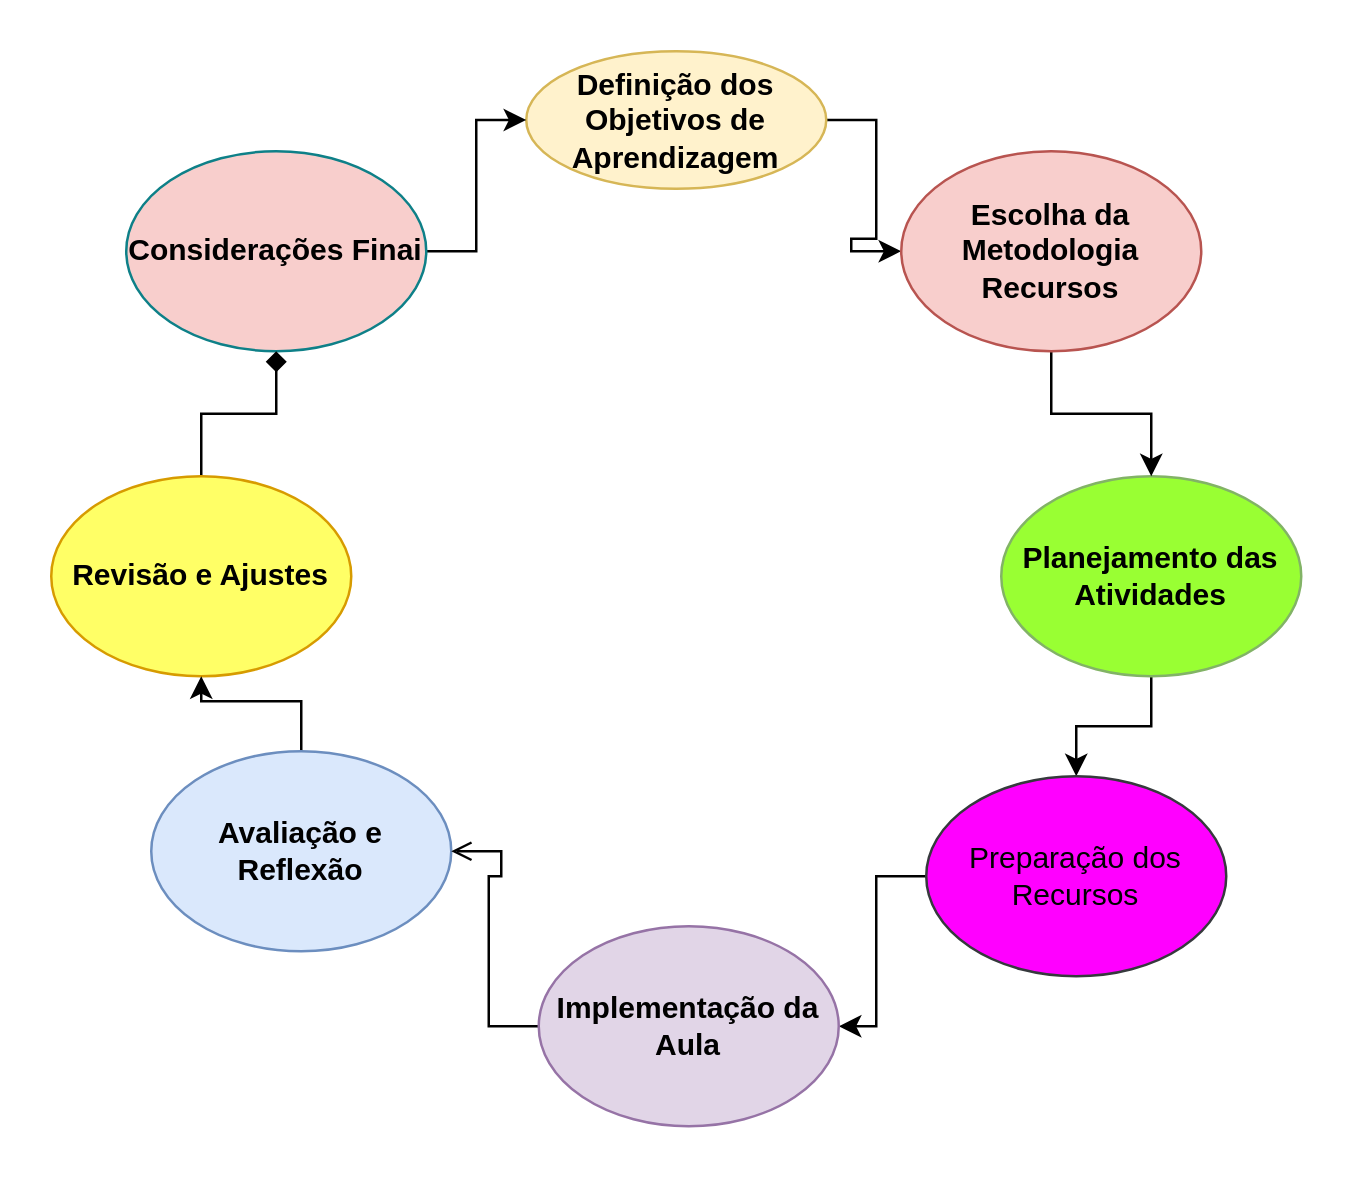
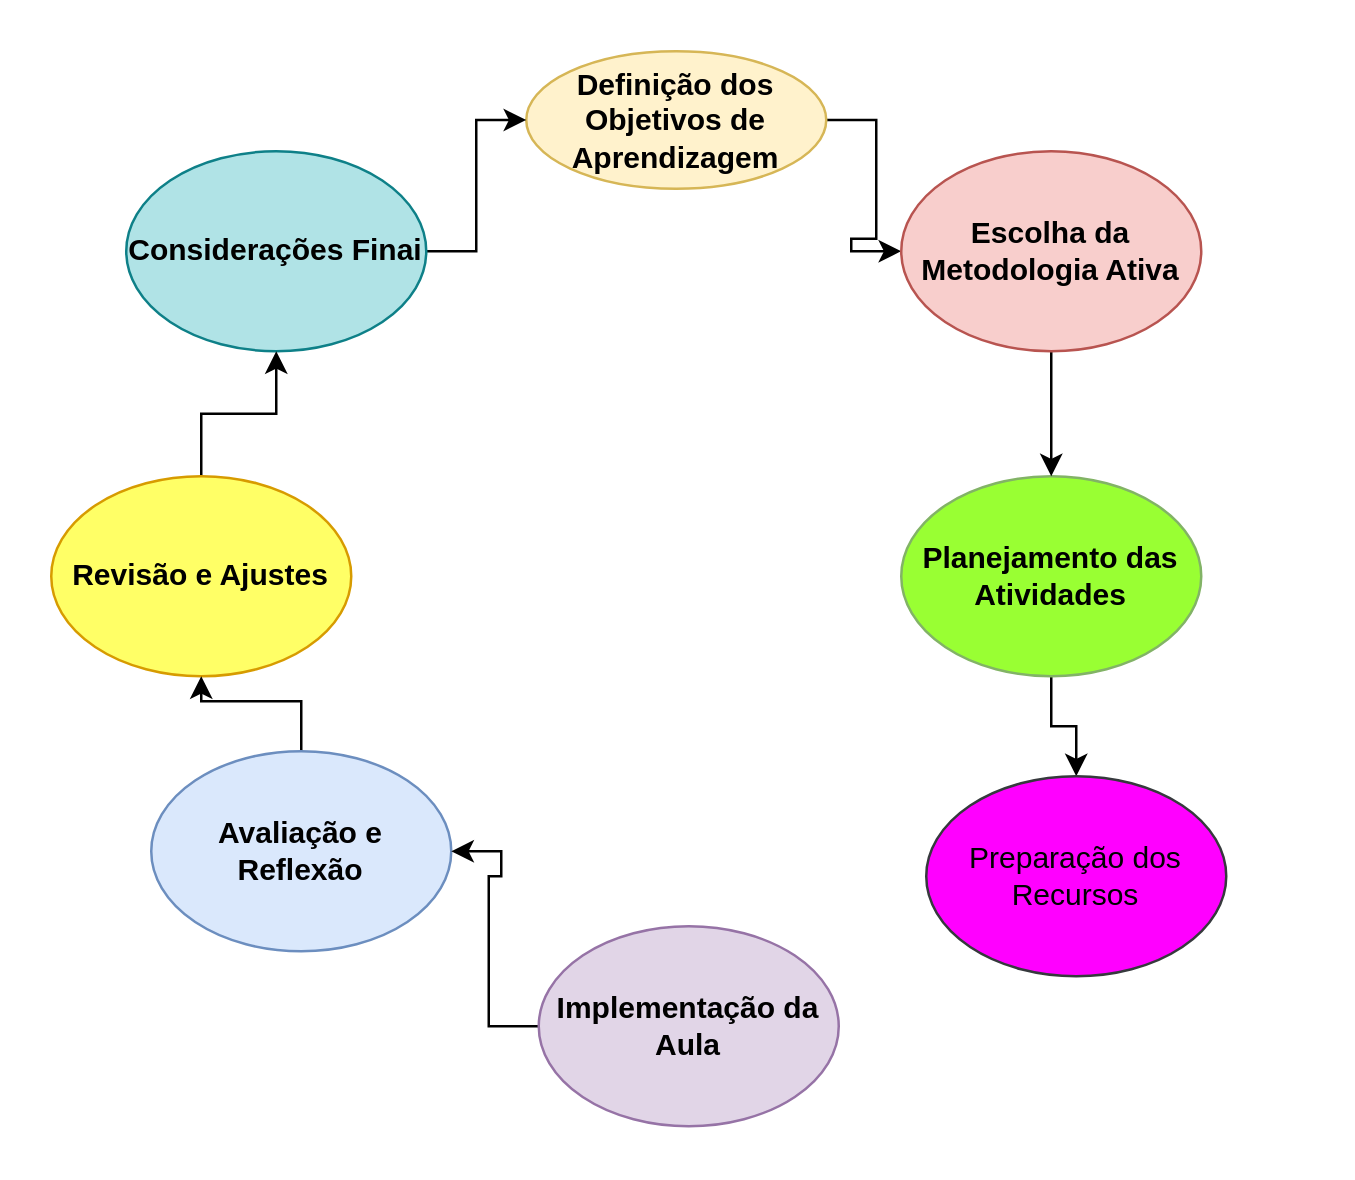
  <mxCell id="0" />
  <mxCell id="1" parent="0" />
  <mxCell id="2" value="" style="edgeStyle=orthogonalEdgeStyle;rounded=0;orthogonalLoop=1;jettySize=auto;html=1;" edge="1" parent="1" source="3" target="7"><mxGeometry relative="1" as="geometry" /></mxCell>
  <mxCell id="3" value="&lt;b&gt;Definição dos Objetivos de Aprendizagem&lt;/b&gt;" style="ellipse;whiteSpace=wrap;html=1;fillColor=#fff2cc;strokeColor=#d6b656;" vertex="1" parent="1"><mxGeometry x="210" y="20" width="120" height="55" as="geometry" /></mxCell>
  <mxCell id="4" value="" style="edgeStyle=orthogonalEdgeStyle;rounded=0;orthogonalLoop=1;jettySize=auto;html=1;" edge="1" parent="1" source="5" target="11"><mxGeometry relative="1" as="geometry" /></mxCell>
- <mxCell id="5" value="&lt;b&gt;Planejamento das Atividades&lt;/b&gt;" style="ellipse;whiteSpace=wrap;html=1;fillColor=#99FF33;strokeColor=#82b366;" vertex="1" parent="1"><mxGeometry x="400" y="190" width="120" height="80" as="geometry" /></mxCell>
+ <mxCell id="5" value="&lt;b&gt;Planejamento das Atividades&lt;/b&gt;" style="ellipse;whiteSpace=wrap;html=1;fillColor=#99FF33;strokeColor=#82b366;" vertex="1" parent="1"><mxGeometry x="360" y="190" width="120" height="80" as="geometry" /></mxCell>
  <mxCell id="6" value="" style="edgeStyle=orthogonalEdgeStyle;rounded=0;orthogonalLoop=1;jettySize=auto;html=1;" edge="1" parent="1" source="7" target="5"><mxGeometry relative="1" as="geometry" /></mxCell>
- <mxCell id="7" value="&lt;b&gt;Escolha da Metodologia Recursos&lt;/b&gt;" style="ellipse;whiteSpace=wrap;html=1;fillColor=#f8cecc;strokeColor=#b85450;" vertex="1" parent="1"><mxGeometry x="360" y="60" width="120" height="80" as="geometry" /></mxCell>
+ <mxCell id="7" value="&lt;b&gt;Escolha da Metodologia Ativa&lt;/b&gt;" style="ellipse;whiteSpace=wrap;html=1;fillColor=#f8cecc;strokeColor=#b85450;" vertex="1" parent="1"><mxGeometry x="360" y="60" width="120" height="80" as="geometry" /></mxCell>
  <mxCell id="8" value="" style="edgeStyle=orthogonalEdgeStyle;rounded=0;orthogonalLoop=1;jettySize=auto;html=1;" edge="1" parent="1" source="9" target="3"><mxGeometry relative="1" as="geometry" /></mxCell>
- <mxCell id="9" value="&lt;b&gt;Considerações Finai&lt;/b&gt;" style="ellipse;whiteSpace=wrap;html=1;fillColor=#f8cecc;strokeColor=#0e8088;" vertex="1" parent="1"><mxGeometry x="50" y="60" width="120" height="80" as="geometry" /></mxCell>
- <mxCell id="10" value="" style="edgeStyle=orthogonalEdgeStyle;rounded=0;orthogonalLoop=1;jettySize=auto;html=1;" edge="1" parent="1" source="11" target="17"><mxGeometry relative="1" as="geometry" /></mxCell>
+ <mxCell id="9" value="&lt;b&gt;Considerações Finai&lt;/b&gt;" style="ellipse;whiteSpace=wrap;html=1;fillColor=#b0e3e6;strokeColor=#0e8088;" vertex="1" parent="1"><mxGeometry x="50" y="60" width="120" height="80" as="geometry" /></mxCell>
  <mxCell id="11" value="Preparação dos Recursos" style="ellipse;whiteSpace=wrap;html=1;fillColor=#FF00FF;strokeColor=#36393d;" vertex="1" parent="1"><mxGeometry x="370" y="310" width="120" height="80" as="geometry" /></mxCell>
- <mxCell id="12" value="" style="edgeStyle=orthogonalEdgeStyle;rounded=0;orthogonalLoop=1;jettySize=auto;html=1;endArrow=diamond;" edge="1" parent="1" source="13" target="9"><mxGeometry relative="1" as="geometry" /></mxCell>
+ <mxCell id="12" value="" style="edgeStyle=orthogonalEdgeStyle;rounded=0;orthogonalLoop=1;jettySize=auto;html=1;" edge="1" parent="1" source="13" target="9"><mxGeometry relative="1" as="geometry" /></mxCell>
  <mxCell id="13" value="&lt;b&gt;Revisão e Ajustes&lt;/b&gt;" style="ellipse;whiteSpace=wrap;html=1;fillColor=#FFFF66;strokeColor=#d79b00;" vertex="1" parent="1"><mxGeometry x="20" y="190" width="120" height="80" as="geometry" /></mxCell>
  <mxCell id="14" value="" style="edgeStyle=orthogonalEdgeStyle;rounded=0;orthogonalLoop=1;jettySize=auto;html=1;" edge="1" parent="1" source="15" target="13"><mxGeometry relative="1" as="geometry" /></mxCell>
  <mxCell id="15" value="&lt;b&gt;Avaliação e Reflexão&lt;/b&gt;" style="ellipse;whiteSpace=wrap;html=1;fillColor=#dae8fc;strokeColor=#6c8ebf;" vertex="1" parent="1"><mxGeometry x="60" y="300" width="120" height="80" as="geometry" /></mxCell>
- <mxCell id="16" value="" style="edgeStyle=orthogonalEdgeStyle;rounded=0;orthogonalLoop=1;jettySize=auto;html=1;endArrow=open;" edge="1" parent="1" source="17" target="15"><mxGeometry relative="1" as="geometry" /></mxCell>
+ <mxCell id="16" value="" style="edgeStyle=orthogonalEdgeStyle;rounded=0;orthogonalLoop=1;jettySize=auto;html=1;" edge="1" parent="1" source="17" target="15"><mxGeometry relative="1" as="geometry" /></mxCell>
  <mxCell id="17" value="&lt;b&gt;Implementação da Aula&lt;/b&gt;" style="ellipse;whiteSpace=wrap;html=1;fillColor=#e1d5e7;strokeColor=#9673a6;" vertex="1" parent="1"><mxGeometry x="215" y="370" width="120" height="80" as="geometry" /></mxCell>
